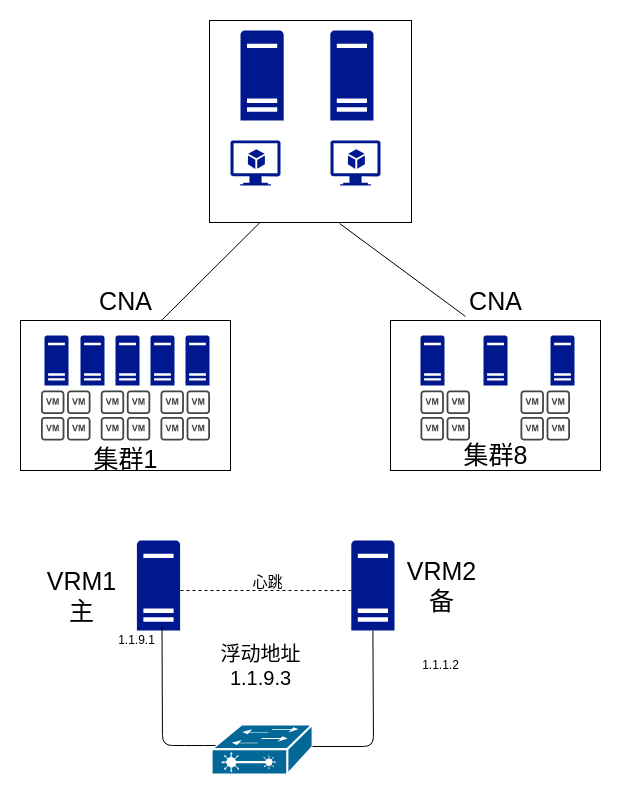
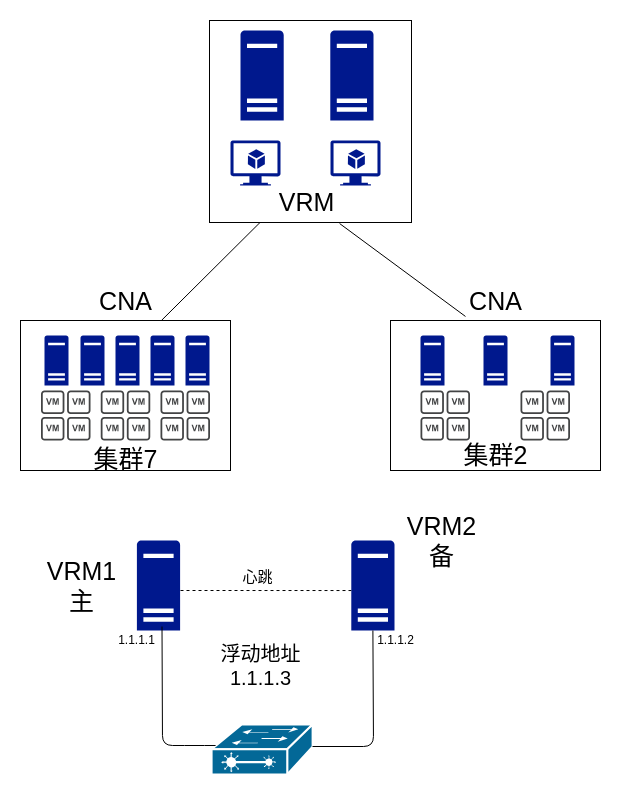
  <mxCell id="0" />
  <mxCell id="1" parent="0" />
  <mxCell id="2" value="" style="whiteSpace=wrap;html=1;aspect=fixed;" parent="1" vertex="1"><mxGeometry x="209" y="20" width="202" height="202" as="geometry" /></mxCell>
  <mxCell id="3" value="" style="aspect=fixed;pointerEvents=1;shadow=0;dashed=0;html=1;strokeColor=none;labelPosition=center;verticalLabelPosition=bottom;verticalAlign=top;align=center;fillColor=#00188D;shape=mxgraph.mscae.enterprise.server_generic" parent="1" vertex="1"><mxGeometry x="240" y="30" width="43.2" height="90" as="geometry" /></mxCell>
  <mxCell id="4" value="" style="aspect=fixed;pointerEvents=1;shadow=0;dashed=0;html=1;strokeColor=none;labelPosition=center;verticalLabelPosition=bottom;verticalAlign=top;align=center;fillColor=#00188D;shape=mxgraph.azure.virtual_machine_feature" parent="1" vertex="1"><mxGeometry x="230" y="140" width="50" height="45" as="geometry" /></mxCell>
  <mxCell id="5" value="" style="aspect=fixed;pointerEvents=1;shadow=0;dashed=0;html=1;strokeColor=none;labelPosition=center;verticalLabelPosition=bottom;verticalAlign=top;align=center;fillColor=#00188D;shape=mxgraph.mscae.enterprise.server_generic" parent="1" vertex="1"><mxGeometry x="329.8" y="30" width="43.2" height="90" as="geometry" /></mxCell>
  <mxCell id="6" value="" style="aspect=fixed;pointerEvents=1;shadow=0;dashed=0;html=1;strokeColor=none;labelPosition=center;verticalLabelPosition=bottom;verticalAlign=top;align=center;fillColor=#00188D;shape=mxgraph.azure.virtual_machine_feature" parent="1" vertex="1"><mxGeometry x="330" y="140" width="50" height="45" as="geometry" /></mxCell>
+ <mxCell id="7" value="&lt;font style=&quot;font-size: 25px&quot;&gt;VRM&lt;/font&gt;" style="text;html=1;resizable=0;autosize=1;align=center;verticalAlign=middle;points=[];fillColor=none;strokeColor=none;rounded=0;" parent="1" vertex="1"><mxGeometry x="271" y="191" width="70" height="20" as="geometry" /></mxCell>
  <mxCell id="8" value="" style="rounded=0;whiteSpace=wrap;html=1;" parent="1" vertex="1"><mxGeometry x="20" y="320" width="210" height="150" as="geometry" /></mxCell>
  <mxCell id="9" value="" style="aspect=fixed;pointerEvents=1;shadow=0;dashed=0;html=1;strokeColor=none;labelPosition=center;verticalLabelPosition=bottom;verticalAlign=top;align=center;fillColor=#00188D;shape=mxgraph.mscae.enterprise.server_generic" parent="1" vertex="1"><mxGeometry x="44" y="335" width="24" height="50" as="geometry" /></mxCell>
  <mxCell id="10" value="" style="aspect=fixed;pointerEvents=1;shadow=0;dashed=0;html=1;strokeColor=none;labelPosition=center;verticalLabelPosition=bottom;verticalAlign=top;align=center;fillColor=#00188D;shape=mxgraph.mscae.enterprise.server_generic" parent="1" vertex="1"><mxGeometry x="80" y="335" width="24" height="50" as="geometry" /></mxCell>
  <mxCell id="11" value="" style="aspect=fixed;pointerEvents=1;shadow=0;dashed=0;html=1;strokeColor=none;labelPosition=center;verticalLabelPosition=bottom;verticalAlign=top;align=center;fillColor=#00188D;shape=mxgraph.mscae.enterprise.server_generic" parent="1" vertex="1"><mxGeometry x="115" y="335" width="24" height="50" as="geometry" /></mxCell>
  <mxCell id="12" value="" style="aspect=fixed;pointerEvents=1;shadow=0;dashed=0;html=1;strokeColor=none;labelPosition=center;verticalLabelPosition=bottom;verticalAlign=top;align=center;fillColor=#00188D;shape=mxgraph.mscae.enterprise.server_generic" parent="1" vertex="1"><mxGeometry x="150" y="335" width="24" height="50" as="geometry" /></mxCell>
  <mxCell id="13" value="" style="aspect=fixed;pointerEvents=1;shadow=0;dashed=0;html=1;strokeColor=none;labelPosition=center;verticalLabelPosition=bottom;verticalAlign=top;align=center;fillColor=#00188D;shape=mxgraph.mscae.enterprise.server_generic" parent="1" vertex="1"><mxGeometry x="185" y="335" width="24" height="50" as="geometry" /></mxCell>
  <mxCell id="14" value="&lt;font style=&quot;font-size: 25px&quot;&gt;CNA&lt;/font&gt;" style="text;html=1;resizable=0;autosize=1;align=center;verticalAlign=middle;points=[];fillColor=none;strokeColor=none;rounded=0;" parent="1" vertex="1"><mxGeometry x="90" y="290" width="70" height="20" as="geometry" /></mxCell>
- <mxCell id="15" value="&lt;span style=&quot;font-size: 25px&quot;&gt;集群1&lt;/span&gt;" style="text;html=1;resizable=0;autosize=1;align=center;verticalAlign=middle;points=[];fillColor=none;strokeColor=none;rounded=0;" parent="1" vertex="1"><mxGeometry x="85" y="448" width="80" height="20" as="geometry" /></mxCell>
+ <mxCell id="15" value="&lt;span style=&quot;font-size: 25px&quot;&gt;集群7&lt;/span&gt;" style="text;html=1;resizable=0;autosize=1;align=center;verticalAlign=middle;points=[];fillColor=none;strokeColor=none;rounded=0;" parent="1" vertex="1"><mxGeometry x="85" y="448" width="80" height="20" as="geometry" /></mxCell>
  <mxCell id="16" value="" style="rounded=0;whiteSpace=wrap;html=1;" parent="1" vertex="1"><mxGeometry x="390" y="320" width="210" height="150" as="geometry" /></mxCell>
  <mxCell id="17" value="" style="aspect=fixed;pointerEvents=1;shadow=0;dashed=0;html=1;strokeColor=none;labelPosition=center;verticalLabelPosition=bottom;verticalAlign=top;align=center;fillColor=#00188D;shape=mxgraph.mscae.enterprise.server_generic" parent="1" vertex="1"><mxGeometry x="420" y="335" width="24" height="50" as="geometry" /></mxCell>
  <mxCell id="18" value="" style="aspect=fixed;pointerEvents=1;shadow=0;dashed=0;html=1;strokeColor=none;labelPosition=center;verticalLabelPosition=bottom;verticalAlign=top;align=center;fillColor=#00188D;shape=mxgraph.mscae.enterprise.server_generic" parent="1" vertex="1"><mxGeometry x="483" y="335" width="24" height="50" as="geometry" /></mxCell>
  <mxCell id="19" value="" style="aspect=fixed;pointerEvents=1;shadow=0;dashed=0;html=1;strokeColor=none;labelPosition=center;verticalLabelPosition=bottom;verticalAlign=top;align=center;fillColor=#00188D;shape=mxgraph.mscae.enterprise.server_generic" parent="1" vertex="1"><mxGeometry x="550" y="335" width="24" height="50" as="geometry" /></mxCell>
  <mxCell id="20" value="&lt;font style=&quot;font-size: 25px&quot;&gt;CNA&lt;/font&gt;" style="text;html=1;resizable=0;autosize=1;align=center;verticalAlign=middle;points=[];fillColor=none;strokeColor=none;rounded=0;" parent="1" vertex="1"><mxGeometry x="460" y="290" width="70" height="20" as="geometry" /></mxCell>
- <mxCell id="21" value="&lt;span style=&quot;font-size: 25px&quot;&gt;集群8&lt;/span&gt;" style="text;html=1;resizable=0;autosize=1;align=center;verticalAlign=middle;points=[];fillColor=none;strokeColor=none;rounded=0;" parent="1" vertex="1"><mxGeometry x="455" y="444" width="80" height="20" as="geometry" /></mxCell>
+ <mxCell id="21" value="&lt;span style=&quot;font-size: 25px&quot;&gt;集群2&lt;/span&gt;" style="text;html=1;resizable=0;autosize=1;align=center;verticalAlign=middle;points=[];fillColor=none;strokeColor=none;rounded=0;" parent="1" vertex="1"><mxGeometry x="455" y="444" width="80" height="20" as="geometry" /></mxCell>
  <mxCell id="22" value="" style="pointerEvents=1;shadow=0;dashed=0;html=1;strokeColor=none;fillColor=#434445;aspect=fixed;labelPosition=center;verticalLabelPosition=bottom;verticalAlign=top;align=center;outlineConnect=0;shape=mxgraph.vvd.vm_group;" parent="1" vertex="1"><mxGeometry x="40.5" y="390" width="49.5" height="50" as="geometry" /></mxCell>
  <mxCell id="23" value="" style="pointerEvents=1;shadow=0;dashed=0;html=1;strokeColor=none;fillColor=#434445;aspect=fixed;labelPosition=center;verticalLabelPosition=bottom;verticalAlign=top;align=center;outlineConnect=0;shape=mxgraph.vvd.vm_group;" parent="1" vertex="1"><mxGeometry x="100.25" y="390" width="49.5" height="50" as="geometry" /></mxCell>
  <mxCell id="24" value="" style="pointerEvents=1;shadow=0;dashed=0;html=1;strokeColor=none;fillColor=#434445;aspect=fixed;labelPosition=center;verticalLabelPosition=bottom;verticalAlign=top;align=center;outlineConnect=0;shape=mxgraph.vvd.vm_group;" parent="1" vertex="1"><mxGeometry x="160" y="390" width="49.5" height="50" as="geometry" /></mxCell>
  <mxCell id="25" value="" style="pointerEvents=1;shadow=0;dashed=0;html=1;strokeColor=none;fillColor=#434445;aspect=fixed;labelPosition=center;verticalLabelPosition=bottom;verticalAlign=top;align=center;outlineConnect=0;shape=mxgraph.vvd.vm_group;" parent="1" vertex="1"><mxGeometry x="420" y="390" width="49.5" height="50" as="geometry" /></mxCell>
  <mxCell id="26" value="" style="pointerEvents=1;shadow=0;dashed=0;html=1;strokeColor=none;fillColor=#434445;aspect=fixed;labelPosition=center;verticalLabelPosition=bottom;verticalAlign=top;align=center;outlineConnect=0;shape=mxgraph.vvd.vm_group;" parent="1" vertex="1"><mxGeometry x="520" y="390" width="49.5" height="50" as="geometry" /></mxCell>
  <mxCell id="27" value="" style="endArrow=none;html=1;entryX=0.25;entryY=1;entryDx=0;entryDy=0;exitX=0.671;exitY=0;exitDx=0;exitDy=0;exitPerimeter=0;" parent="1" source="8" target="2" edge="1"><mxGeometry width="50" height="50" relative="1" as="geometry"><mxPoint x="280" y="280" as="sourcePoint" /><mxPoint x="320" y="230" as="targetPoint" /></mxGeometry></mxCell>
  <mxCell id="28" value="" style="endArrow=none;html=1;entryX=0.644;entryY=1.005;entryDx=0;entryDy=0;entryPerimeter=0;exitX=0.357;exitY=-0.027;exitDx=0;exitDy=0;exitPerimeter=0;" parent="1" source="16" target="2" edge="1"><mxGeometry width="50" height="50" relative="1" as="geometry"><mxPoint x="280" y="280" as="sourcePoint" /><mxPoint x="330" y="230" as="targetPoint" /></mxGeometry></mxCell>
  <mxCell id="29" value="" style="aspect=fixed;pointerEvents=1;shadow=0;dashed=0;html=1;strokeColor=none;labelPosition=center;verticalLabelPosition=bottom;verticalAlign=top;align=center;fillColor=#00188D;shape=mxgraph.mscae.enterprise.server_generic" parent="1" vertex="1"><mxGeometry x="136.4" y="540" width="43.2" height="90" as="geometry" /></mxCell>
  <mxCell id="30" value="" style="aspect=fixed;pointerEvents=1;shadow=0;dashed=0;html=1;strokeColor=none;labelPosition=center;verticalLabelPosition=bottom;verticalAlign=top;align=center;fillColor=#00188D;shape=mxgraph.mscae.enterprise.server_generic" parent="1" vertex="1"><mxGeometry x="350.8" y="540" width="43.2" height="90" as="geometry" /></mxCell>
- <mxCell id="31" value="&lt;font style=&quot;font-size: 25px&quot;&gt;VRM1&lt;br&gt;主&lt;br&gt;&lt;/font&gt;" style="text;html=1;resizable=0;autosize=1;align=center;verticalAlign=middle;points=[];fillColor=none;strokeColor=none;rounded=0;" parent="1" vertex="1"><mxGeometry x="41" y="575" width="80" height="40" as="geometry" /></mxCell>
- <mxCell id="32" value="&lt;font style=&quot;font-size: 25px&quot;&gt;VRM2&lt;br&gt;备&lt;br&gt;&lt;/font&gt;" style="text;html=1;resizable=0;autosize=1;align=center;verticalAlign=middle;points=[];fillColor=none;strokeColor=none;rounded=0;" parent="1" vertex="1"><mxGeometry x="401" y="565" width="80" height="40" as="geometry" /></mxCell>
+ <mxCell id="31" value="&lt;font style=&quot;font-size: 25px&quot;&gt;VRM1&lt;br&gt;主&lt;br&gt;&lt;/font&gt;" style="text;html=1;resizable=0;autosize=1;align=center;verticalAlign=middle;points=[];fillColor=none;strokeColor=none;rounded=0;" parent="1" vertex="1"><mxGeometry x="41" y="565" width="80" height="40" as="geometry" /></mxCell>
+ <mxCell id="32" value="&lt;font style=&quot;font-size: 25px&quot;&gt;VRM2&lt;br&gt;备&lt;br&gt;&lt;/font&gt;" style="text;html=1;resizable=0;autosize=1;align=center;verticalAlign=middle;points=[];fillColor=none;strokeColor=none;rounded=0;" parent="1" vertex="1"><mxGeometry x="401" y="520" width="80" height="40" as="geometry" /></mxCell>
  <mxCell id="33" value="" style="shape=mxgraph.cisco.switches.layer_2_remote_switch;html=1;pointerEvents=1;dashed=0;fillColor=#036897;strokeColor=#ffffff;strokeWidth=2;verticalLabelPosition=bottom;verticalAlign=top;align=center;outlineConnect=0;" parent="1" vertex="1"><mxGeometry x="211.1" y="724" width="101" height="50" as="geometry" /></mxCell>
- <mxCell id="34" value="1.1.9.1" style="text;html=1;align=center;verticalAlign=middle;resizable=0;points=[];autosize=1;" parent="1" vertex="1"><mxGeometry x="110.75" y="630" width="50" height="20" as="geometry" /></mxCell>
+ <mxCell id="34" value="1.1.1.1" style="text;html=1;align=center;verticalAlign=middle;resizable=0;points=[];autosize=1;" parent="1" vertex="1"><mxGeometry x="110.75" y="630" width="50" height="20" as="geometry" /></mxCell>
  <mxCell id="35" value="" style="endArrow=none;html=1;entryX=0.5;entryY=1;entryDx=0;entryDy=0;entryPerimeter=0;" parent="1" target="30" edge="1"><mxGeometry width="50" height="50" relative="1" as="geometry"><mxPoint x="312" y="746" as="sourcePoint" /><mxPoint x="372.4" y="636" as="targetPoint" /><Array as="points"><mxPoint x="373" y="746" /></Array></mxGeometry></mxCell>
  <mxCell id="36" value="" style="endArrow=none;html=1;exitX=0;exitY=0.5;exitDx=0;exitDy=0;exitPerimeter=0;" parent="1" edge="1"><mxGeometry width="50" height="50" relative="1" as="geometry"><mxPoint x="215.1" y="745" as="sourcePoint" /><mxPoint x="161.5" y="626" as="targetPoint" /><Array as="points"><mxPoint x="194" y="745" /><mxPoint x="162" y="745" /></Array></mxGeometry></mxCell>
- <mxCell id="37" value="1.1.1.2" style="text;html=1;align=center;verticalAlign=middle;resizable=0;points=[];autosize=1;" parent="1" vertex="1"><mxGeometry x="415" y="655" width="50" height="20" as="geometry" /></mxCell>
- <mxCell id="38" value="&lt;font style=&quot;font-size: 20px&quot;&gt;浮动地址&lt;br&gt;1.1.9.3&lt;/font&gt;" style="text;html=1;align=center;verticalAlign=middle;resizable=0;points=[];autosize=1;" parent="1" vertex="1"><mxGeometry x="210" y="645" width="100" height="40" as="geometry" /></mxCell>
+ <mxCell id="37" value="1.1.1.2" style="text;html=1;align=center;verticalAlign=middle;resizable=0;points=[];autosize=1;" parent="1" vertex="1"><mxGeometry x="370" y="630" width="50" height="20" as="geometry" /></mxCell>
+ <mxCell id="38" value="&lt;font style=&quot;font-size: 20px&quot;&gt;浮动地址&lt;br&gt;1.1.1.3&lt;/font&gt;" style="text;html=1;align=center;verticalAlign=middle;resizable=0;points=[];autosize=1;" parent="1" vertex="1"><mxGeometry x="210" y="645" width="100" height="40" as="geometry" /></mxCell>
  <mxCell id="39" value="" style="endArrow=none;dashed=1;html=1;entryX=0;entryY=0.556;entryDx=0;entryDy=0;entryPerimeter=0;" parent="1" target="30" edge="1"><mxGeometry width="50" height="50" relative="1" as="geometry"><mxPoint x="180" y="590" as="sourcePoint" /><mxPoint x="230" y="540" as="targetPoint" /></mxGeometry></mxCell>
- <mxCell id="40" value="&lt;font style=&quot;font-size: 15px&quot;&gt;心跳&lt;/font&gt;" style="text;html=1;align=center;verticalAlign=middle;resizable=0;points=[];autosize=1;" parent="1" vertex="1"><mxGeometry x="242" y="571" width="50" height="20" as="geometry" /></mxCell>
+ <mxCell id="40" value="&lt;font style=&quot;font-size: 15px&quot;&gt;心跳&lt;/font&gt;" style="text;html=1;align=center;verticalAlign=middle;resizable=0;points=[];autosize=1;" parent="1" vertex="1"><mxGeometry x="232" y="566" width="50" height="20" as="geometry" /></mxCell>
